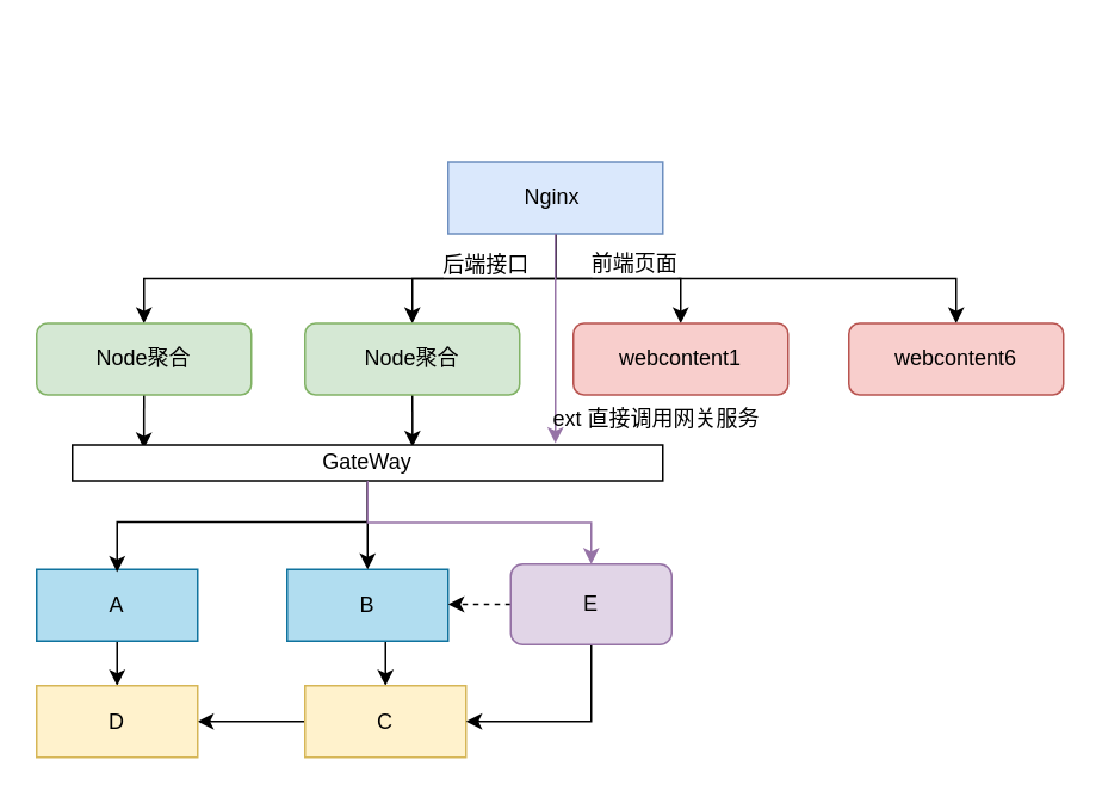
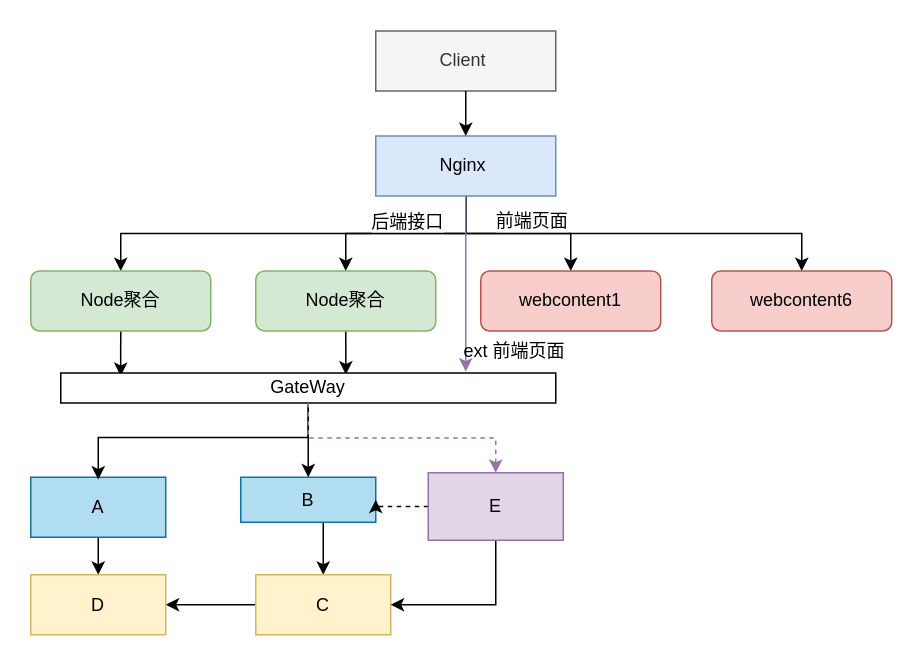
  <mxCell id="0" />
  <mxCell id="1" parent="0" />
  <mxCell id="2" value="" style="group" vertex="1" connectable="0" parent="1"><mxGeometry x="20" y="20" width="574" height="262" as="geometry" /></mxCell>
+ <mxCell id="3" value="Client&amp;nbsp;" style="rounded=0;whiteSpace=wrap;html=1;fillColor=#f5f5f5;strokeColor=#666666;fontColor=#333333;" vertex="1" parent="2"><mxGeometry x="230" width="120" height="40" as="geometry" /></mxCell>
  <mxCell id="4" style="edgeStyle=orthogonalEdgeStyle;rounded=0;orthogonalLoop=1;jettySize=auto;html=1;exitX=0.5;exitY=1;exitDx=0;exitDy=0;entryX=0.5;entryY=0;entryDx=0;entryDy=0;" edge="1" parent="2" source="10" target="13"><mxGeometry relative="1" as="geometry" /></mxCell>
  <mxCell id="5" value="后端接口" style="text;html=1;resizable=0;points=[];align=center;verticalAlign=middle;labelBackgroundColor=#ffffff;" vertex="1" connectable="0" parent="4"><mxGeometry x="0.145" y="-1" relative="1" as="geometry"><mxPoint x="95" y="-7" as="offset" /></mxGeometry></mxCell>
  <mxCell id="6" style="edgeStyle=orthogonalEdgeStyle;rounded=0;orthogonalLoop=1;jettySize=auto;html=1;exitX=0.5;exitY=1;exitDx=0;exitDy=0;" edge="1" parent="2" source="10" target="17"><mxGeometry relative="1" as="geometry" /></mxCell>
  <mxCell id="7" value="前端页面" style="text;html=1;resizable=0;points=[];align=center;verticalAlign=middle;labelBackgroundColor=#ffffff;" vertex="1" connectable="0" parent="6"><mxGeometry x="-0.141" y="-5" relative="1" as="geometry"><mxPoint x="-50" y="-14" as="offset" /></mxGeometry></mxCell>
  <mxCell id="8" style="edgeStyle=orthogonalEdgeStyle;rounded=0;orthogonalLoop=1;jettySize=auto;html=1;exitX=0.5;exitY=1;exitDx=0;exitDy=0;entryX=0.5;entryY=0;entryDx=0;entryDy=0;" edge="1" parent="2" source="10" target="15"><mxGeometry relative="1" as="geometry" /></mxCell>
  <mxCell id="9" style="edgeStyle=orthogonalEdgeStyle;rounded=0;orthogonalLoop=1;jettySize=auto;html=1;exitX=0.5;exitY=1;exitDx=0;exitDy=0;" edge="1" parent="2" source="10" target="16"><mxGeometry relative="1" as="geometry"><Array as="points"><mxPoint x="290" y="135" /><mxPoint x="360" y="135" /></Array></mxGeometry></mxCell>
  <mxCell id="10" value="Nginx&amp;nbsp;" style="rounded=0;whiteSpace=wrap;html=1;fillColor=#dae8fc;strokeColor=#6c8ebf;" vertex="1" parent="2"><mxGeometry x="230" y="70" width="120" height="40" as="geometry" /></mxCell>
+ <mxCell id="11" style="edgeStyle=orthogonalEdgeStyle;rounded=0;orthogonalLoop=1;jettySize=auto;html=1;exitX=0.5;exitY=1;exitDx=0;exitDy=0;entryX=0.5;entryY=0;entryDx=0;entryDy=0;" edge="1" parent="2" source="3" target="10"><mxGeometry relative="1" as="geometry" /></mxCell>
  <mxCell id="12" style="edgeStyle=orthogonalEdgeStyle;rounded=0;orthogonalLoop=1;jettySize=auto;html=1;exitX=0.5;exitY=1;exitDx=0;exitDy=0;entryX=0.121;entryY=0.1;entryDx=0;entryDy=0;entryPerimeter=0;" edge="1" parent="2" source="13" target="18"><mxGeometry relative="1" as="geometry" /></mxCell>
  <mxCell id="13" value="Node聚合" style="rounded=1;whiteSpace=wrap;html=1;fillColor=#d5e8d4;strokeColor=#82b366;" vertex="1" parent="2"><mxGeometry y="160" width="120" height="40" as="geometry" /></mxCell>
  <mxCell id="14" style="edgeStyle=orthogonalEdgeStyle;rounded=0;orthogonalLoop=1;jettySize=auto;html=1;exitX=0.5;exitY=1;exitDx=0;exitDy=0;entryX=0.576;entryY=0.05;entryDx=0;entryDy=0;entryPerimeter=0;" edge="1" parent="2" source="15" target="18"><mxGeometry relative="1" as="geometry" /></mxCell>
  <mxCell id="15" value="Node聚合" style="rounded=1;whiteSpace=wrap;html=1;fillColor=#d5e8d4;strokeColor=#82b366;" vertex="1" parent="2"><mxGeometry x="150" y="160" width="120" height="40" as="geometry" /></mxCell>
  <mxCell id="16" value="webcontent1" style="rounded=1;whiteSpace=wrap;html=1;fillColor=#f8cecc;strokeColor=#b85450;" vertex="1" parent="2"><mxGeometry x="300" y="160" width="120" height="40" as="geometry" /></mxCell>
  <mxCell id="17" value="webcontent6" style="rounded=1;whiteSpace=wrap;html=1;fillColor=#f8cecc;strokeColor=#b85450;" vertex="1" parent="2"><mxGeometry x="454" y="160" width="120" height="40" as="geometry" /></mxCell>
  <mxCell id="18" value="GateWay" style="rounded=0;whiteSpace=wrap;html=1;" vertex="1" parent="2"><mxGeometry x="20" y="228" width="330" height="20" as="geometry" /></mxCell>
  <mxCell id="19" style="edgeStyle=orthogonalEdgeStyle;rounded=0;orthogonalLoop=1;jettySize=auto;html=1;exitX=0.5;exitY=1;exitDx=0;exitDy=0;fillColor=#e1d5e7;strokeColor=#9673a6;" edge="1" parent="2" source="10"><mxGeometry relative="1" as="geometry"><mxPoint x="290" y="227" as="targetPoint" /></mxGeometry></mxCell>
- <mxCell id="20" value="ext 直接调用网关服务" style="text;html=1;resizable=0;points=[];autosize=1;align=left;verticalAlign=top;spacingTop=-4;" vertex="1" parent="2"><mxGeometry x="287" y="204" width="130" height="20" as="geometry" /></mxCell>
+ <mxCell id="20" value="ext 前端页面" style="text;html=1;resizable=0;points=[];autosize=1;align=left;verticalAlign=top;spacingTop=-4;" vertex="1" parent="2"><mxGeometry x="287" y="204" width="130" height="20" as="geometry" /></mxCell>
  <mxCell id="21" style="edgeStyle=orthogonalEdgeStyle;rounded=0;orthogonalLoop=1;jettySize=auto;html=1;exitX=0.5;exitY=1;exitDx=0;exitDy=0;entryX=0.5;entryY=0;entryDx=0;entryDy=0;" edge="1" parent="1" source="22" target="27"><mxGeometry relative="1" as="geometry" /></mxCell>
  <mxCell id="22" value="A" style="rounded=0;whiteSpace=wrap;html=1;fillColor=#b1ddf0;strokeColor=#10739e;" vertex="1" parent="1"><mxGeometry x="20" y="317.5" width="90" height="40" as="geometry" /></mxCell>
  <mxCell id="23" style="edgeStyle=orthogonalEdgeStyle;rounded=0;orthogonalLoop=1;jettySize=auto;html=1;exitX=0.5;exitY=1;exitDx=0;exitDy=0;entryX=0.5;entryY=0;entryDx=0;entryDy=0;" edge="1" parent="1" source="24" target="26"><mxGeometry relative="1" as="geometry" /></mxCell>
- <mxCell id="24" value="B" style="rounded=0;whiteSpace=wrap;html=1;fillColor=#b1ddf0;strokeColor=#10739e;" vertex="1" parent="1"><mxGeometry x="160" y="317.5" width="90" height="40" as="geometry" /></mxCell>
+ <mxCell id="24" value="B" style="rounded=0;whiteSpace=wrap;html=1;fillColor=#b1ddf0;strokeColor=#10739e;" vertex="1" parent="1"><mxGeometry x="160" y="317.5" width="90" height="30" as="geometry" /></mxCell>
  <mxCell id="25" style="edgeStyle=orthogonalEdgeStyle;rounded=0;orthogonalLoop=1;jettySize=auto;html=1;exitX=0;exitY=0.5;exitDx=0;exitDy=0;entryX=1;entryY=0.5;entryDx=0;entryDy=0;" edge="1" parent="1" source="26" target="27"><mxGeometry relative="1" as="geometry"><mxPoint x="150" y="402.5" as="targetPoint" /><Array as="points" /></mxGeometry></mxCell>
  <mxCell id="26" value="C" style="rounded=0;whiteSpace=wrap;html=1;fillColor=#fff2cc;strokeColor=#d6b656;" vertex="1" parent="1"><mxGeometry x="170" y="382.5" width="90" height="40" as="geometry" /></mxCell>
  <mxCell id="27" value="D" style="rounded=0;whiteSpace=wrap;html=1;fillColor=#fff2cc;strokeColor=#d6b656;" vertex="1" parent="1"><mxGeometry x="20" y="382.5" width="90" height="40" as="geometry" /></mxCell>
  <mxCell id="28" style="edgeStyle=orthogonalEdgeStyle;rounded=0;orthogonalLoop=1;jettySize=auto;html=1;exitX=0.5;exitY=1;exitDx=0;exitDy=0;entryX=1;entryY=0.5;entryDx=0;entryDy=0;" edge="1" parent="1" source="30" target="26"><mxGeometry relative="1" as="geometry" /></mxCell>
  <mxCell id="29" style="edgeStyle=orthogonalEdgeStyle;rounded=0;orthogonalLoop=1;jettySize=auto;html=1;exitX=0;exitY=0.5;exitDx=0;exitDy=0;entryX=1;entryY=0.5;entryDx=0;entryDy=0;dashed=1;" edge="1" parent="1" source="30" target="24"><mxGeometry relative="1" as="geometry" /></mxCell>
- <mxCell id="30" value="E" style="rounded=1;whiteSpace=wrap;html=1;fillColor=#e1d5e7;strokeColor=#9673a6;" vertex="1" parent="1"><mxGeometry x="285" y="314.5" width="90" height="45" as="geometry" /></mxCell>
+ <mxCell id="30" value="E" style="whiteSpace=wrap;html=1;fillColor=#e1d5e7;strokeColor=#9673a6;rounded=0;" vertex="1" parent="1"><mxGeometry x="285" y="314.5" width="90" height="45" as="geometry" /></mxCell>
  <mxCell id="31" style="edgeStyle=orthogonalEdgeStyle;rounded=0;orthogonalLoop=1;jettySize=auto;html=1;exitX=0.5;exitY=1;exitDx=0;exitDy=0;" edge="1" parent="1" source="18" target="24"><mxGeometry relative="1" as="geometry" /></mxCell>
  <mxCell id="32" style="edgeStyle=orthogonalEdgeStyle;rounded=0;orthogonalLoop=1;jettySize=auto;html=1;exitX=0.5;exitY=1;exitDx=0;exitDy=0;entryX=0.5;entryY=0;entryDx=0;entryDy=0;" edge="1" parent="1"><mxGeometry relative="1" as="geometry"><mxPoint x="205" y="269" as="sourcePoint" /><mxPoint x="65" y="319" as="targetPoint" /><Array as="points"><mxPoint x="205" y="291" /><mxPoint x="65" y="291" /></Array></mxGeometry></mxCell>
- <mxCell id="33" style="edgeStyle=orthogonalEdgeStyle;rounded=0;orthogonalLoop=1;jettySize=auto;html=1;exitX=0.5;exitY=1;exitDx=0;exitDy=0;entryX=0.5;entryY=0;entryDx=0;entryDy=0;fillColor=#e1d5e7;strokeColor=#9673a6;" edge="1" parent="1" source="18" target="30"><mxGeometry relative="1" as="geometry" /></mxCell>
+ <mxCell id="33" style="edgeStyle=orthogonalEdgeStyle;rounded=0;orthogonalLoop=1;jettySize=auto;html=1;exitX=0.5;exitY=1;exitDx=0;exitDy=0;entryX=0.5;entryY=0;entryDx=0;entryDy=0;fillColor=#e1d5e7;strokeColor=#9673a6;dashed=1;" edge="1" parent="1" source="18" target="30"><mxGeometry relative="1" as="geometry" /></mxCell>
